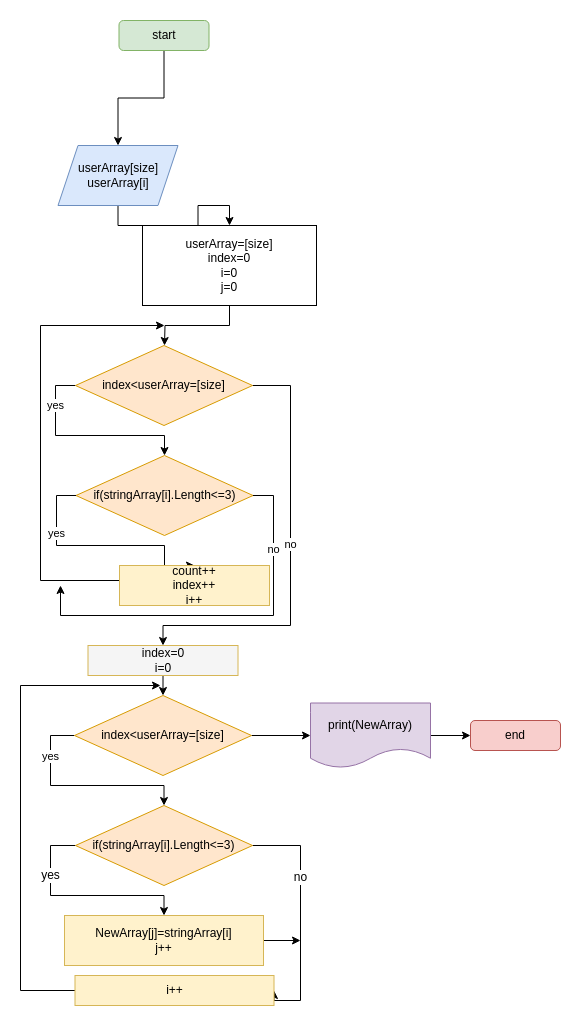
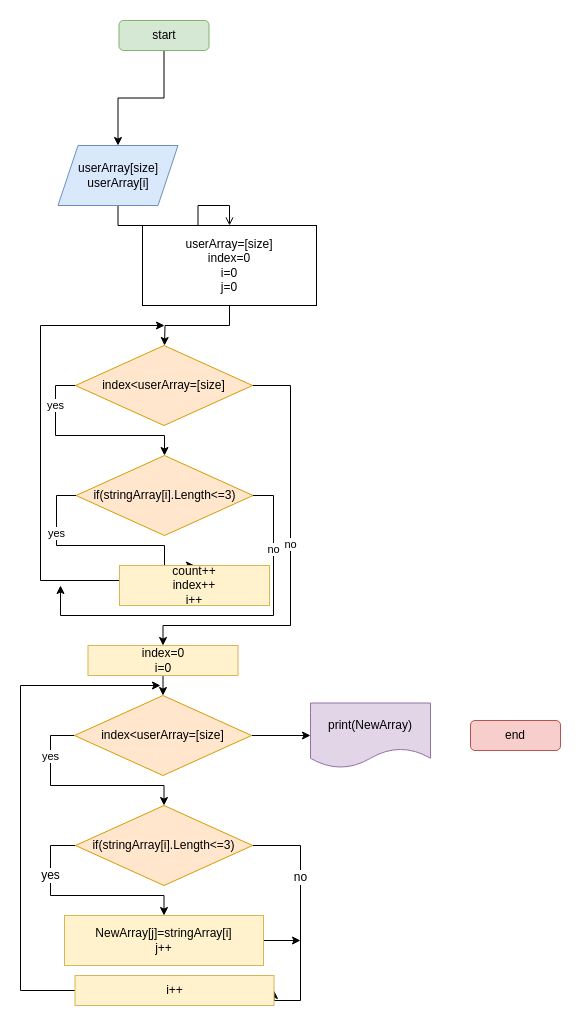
  <mxCell id="0" />
  <mxCell id="1" parent="0" />
  <mxCell id="2" style="edgeStyle=orthogonalEdgeStyle;rounded=0;orthogonalLoop=1;jettySize=auto;html=1;exitX=0.5;exitY=1;exitDx=0;exitDy=0;entryX=0.5;entryY=0;entryDx=0;entryDy=0;" parent="1" source="3" target="27" edge="1"><mxGeometry relative="1" as="geometry"><mxPoint x="164" y="130" as="targetPoint" /></mxGeometry></mxCell>
  <mxCell id="3" value="start" style="rounded=1;whiteSpace=wrap;html=1;fillColor=#d5e8d4;strokeColor=#82b366;" parent="1" vertex="1"><mxGeometry x="118.5" y="20" width="90" height="30" as="geometry" /></mxCell>
  <mxCell id="4" value="end" style="rounded=1;whiteSpace=wrap;html=1;fillColor=#f8cecc;strokeColor=#b85450;" parent="1" vertex="1"><mxGeometry x="470" y="720" width="90" height="30" as="geometry" /></mxCell>
  <mxCell id="5" style="edgeStyle=orthogonalEdgeStyle;rounded=0;orthogonalLoop=1;jettySize=auto;html=1;exitX=0.5;exitY=1;exitDx=0;exitDy=0;" parent="1" source="6" edge="1"><mxGeometry relative="1" as="geometry"><mxPoint x="164" y="345" as="targetPoint" /></mxGeometry></mxCell>
  <mxCell id="6" value="userArray=[size]&lt;br&gt;index=0&lt;br&gt;i=0&lt;br&gt;j=0" style="rounded=0;whiteSpace=wrap;html=1;" parent="1" vertex="1"><mxGeometry x="142" y="225" width="174" height="80" as="geometry" /></mxCell>
  <mxCell id="7" value="yes" style="edgeStyle=orthogonalEdgeStyle;rounded=0;orthogonalLoop=1;jettySize=auto;html=1;exitX=0;exitY=0.5;exitDx=0;exitDy=0;entryX=0.5;entryY=0;entryDx=0;entryDy=0;" parent="1" source="9" target="12" edge="1"><mxGeometry x="-0.598" relative="1" as="geometry"><Array as="points"><mxPoint x="55" y="385" /><mxPoint x="55" y="435" /><mxPoint x="164" y="435" /></Array><mxPoint as="offset" /></mxGeometry></mxCell>
  <mxCell id="8" value="no" style="edgeStyle=orthogonalEdgeStyle;rounded=0;orthogonalLoop=1;jettySize=auto;html=1;exitX=1;exitY=0.5;exitDx=0;exitDy=0;entryX=0.5;entryY=0;entryDx=0;entryDy=0;" parent="1" source="9" target="29" edge="1"><mxGeometry x="-0.072" relative="1" as="geometry"><mxPoint x="150" y="635" as="targetPoint" /><Array as="points"><mxPoint x="290" y="385" /><mxPoint x="290" y="625" /><mxPoint x="163" y="625" /><mxPoint x="163" y="645" /></Array><mxPoint as="offset" /></mxGeometry></mxCell>
  <mxCell id="9" value="index&amp;lt;userArray=[size]" style="rhombus;whiteSpace=wrap;html=1;fillColor=#ffe6cc;strokeColor=#d79b00;" parent="1" vertex="1"><mxGeometry x="75" y="345" width="177" height="80" as="geometry" /></mxCell>
  <mxCell id="10" value="yes" style="edgeStyle=orthogonalEdgeStyle;rounded=0;orthogonalLoop=1;jettySize=auto;html=1;exitX=0;exitY=0.5;exitDx=0;exitDy=0;entryX=0.5;entryY=0;entryDx=0;entryDy=0;" parent="1" source="12" target="14" edge="1"><mxGeometry x="-0.499" relative="1" as="geometry"><Array as="points"><mxPoint x="56" y="495" /><mxPoint x="56" y="545" /><mxPoint x="164" y="545" /></Array><mxPoint as="offset" /></mxGeometry></mxCell>
  <mxCell id="11" value="no" style="edgeStyle=orthogonalEdgeStyle;rounded=0;orthogonalLoop=1;jettySize=auto;html=1;exitX=1;exitY=0.5;exitDx=0;exitDy=0;" parent="1" source="12" edge="1"><mxGeometry x="-0.619" relative="1" as="geometry"><Array as="points"><mxPoint x="273" y="495" /><mxPoint x="273" y="615" /><mxPoint x="60" y="615" /></Array><mxPoint y="1" as="offset" /><mxPoint x="60" y="585" as="targetPoint" /></mxGeometry></mxCell>
  <mxCell id="12" value="if(stringArray[i].Length&amp;lt;=3)" style="rhombus;whiteSpace=wrap;html=1;fillColor=#ffe6cc;strokeColor=#d79b00;" parent="1" vertex="1"><mxGeometry x="75.5" y="455" width="177" height="80" as="geometry" /></mxCell>
  <mxCell id="13" style="edgeStyle=orthogonalEdgeStyle;rounded=0;orthogonalLoop=1;jettySize=auto;html=1;exitX=0;exitY=0.5;exitDx=0;exitDy=0;" parent="1" source="14" edge="1"><mxGeometry relative="1" as="geometry"><mxPoint x="164" y="325" as="targetPoint" /><Array as="points"><mxPoint x="40" y="580" /><mxPoint x="40" y="325" /></Array></mxGeometry></mxCell>
  <mxCell id="14" value="count++&lt;br&gt;index++&lt;br&gt;i++" style="rounded=0;whiteSpace=wrap;html=1;fillColor=#fff2cc;strokeColor=#d6b656;" parent="1" vertex="1"><mxGeometry x="119" y="565" width="150" height="40" as="geometry" /></mxCell>
- <mxCell id="15" style="edgeStyle=orthogonalEdgeStyle;rounded=0;orthogonalLoop=1;jettySize=auto;html=1;exitX=1;exitY=0.5;exitDx=0;exitDy=0;entryX=0;entryY=0.5;entryDx=0;entryDy=0;" parent="1" source="16" target="4" edge="1"><mxGeometry relative="1" as="geometry" /></mxCell>
  <mxCell id="16" value="print(NewArray)" style="shape=document;whiteSpace=wrap;html=1;boundedLbl=1;fillColor=#e1d5e7;strokeColor=#9673a6;" parent="1" vertex="1"><mxGeometry x="310" y="702.5" width="120" height="65" as="geometry" /></mxCell>
  <mxCell id="17" style="edgeStyle=orthogonalEdgeStyle;rounded=0;orthogonalLoop=1;jettySize=auto;html=1;exitX=1;exitY=0.5;exitDx=0;exitDy=0;fontSize=12;fontColor=#000000;" edge="1" parent="1" source="18"><mxGeometry relative="1" as="geometry"><mxPoint x="300" y="940" as="targetPoint" /></mxGeometry></mxCell>
  <mxCell id="18" value="NewArray[j]=stringArray[i]&lt;br&gt;j++" style="rounded=0;whiteSpace=wrap;html=1;fillColor=#fff2cc;strokeColor=#d6b656;" parent="1" vertex="1"><mxGeometry x="64" y="915" width="199" height="50" as="geometry" /></mxCell>
  <mxCell id="19" value="yes" style="edgeStyle=orthogonalEdgeStyle;rounded=0;orthogonalLoop=1;jettySize=auto;html=1;exitX=0;exitY=0.5;exitDx=0;exitDy=0;entryX=0.5;entryY=0;entryDx=0;entryDy=0;" edge="1" parent="1" source="21" target="25"><mxGeometry x="-0.565" relative="1" as="geometry"><mxPoint x="164" y="805" as="targetPoint" /><Array as="points"><mxPoint x="50" y="735" /><mxPoint x="50" y="785" /><mxPoint x="164" y="785" /></Array><mxPoint as="offset" /></mxGeometry></mxCell>
  <mxCell id="20" style="edgeStyle=orthogonalEdgeStyle;rounded=0;orthogonalLoop=1;jettySize=auto;html=1;exitX=1;exitY=0.5;exitDx=0;exitDy=0;" edge="1" parent="1" source="21"><mxGeometry relative="1" as="geometry"><mxPoint x="310" y="735" as="targetPoint" /></mxGeometry></mxCell>
  <mxCell id="21" value="index&amp;lt;userArray=[size]" style="rhombus;whiteSpace=wrap;html=1;fillColor=#ffe6cc;strokeColor=#d79b00;" vertex="1" parent="1"><mxGeometry x="74" y="695" width="177" height="80" as="geometry" /></mxCell>
  <mxCell id="22" value="yes" style="edgeStyle=orthogonalEdgeStyle;rounded=0;orthogonalLoop=1;jettySize=auto;html=1;exitX=0;exitY=0.5;exitDx=0;exitDy=0;entryX=0.5;entryY=0;entryDx=0;entryDy=0;fontSize=12;fontColor=#000000;" edge="1" parent="1" source="25" target="18"><mxGeometry x="-0.472" relative="1" as="geometry"><Array as="points"><mxPoint x="50" y="845" /><mxPoint x="50" y="895" /><mxPoint x="163" y="895" /></Array><mxPoint as="offset" /></mxGeometry></mxCell>
  <mxCell id="23" value="no" style="edgeStyle=orthogonalEdgeStyle;rounded=0;orthogonalLoop=1;jettySize=auto;html=1;exitX=1;exitY=0.5;exitDx=0;exitDy=0;fontSize=12;fontColor=#000000;startArrow=none;" edge="1" parent="1" source="30"><mxGeometry x="-0.774" relative="1" as="geometry"><mxPoint x="160" y="685" as="targetPoint" /><Array as="points"><mxPoint x="20" y="685" /></Array><mxPoint as="offset" /></mxGeometry></mxCell>
  <mxCell id="24" value="no" style="edgeStyle=orthogonalEdgeStyle;rounded=0;orthogonalLoop=1;jettySize=auto;html=1;exitX=1;exitY=0.5;exitDx=0;exitDy=0;entryX=1;entryY=0.5;entryDx=0;entryDy=0;fontSize=12;fontColor=#000000;" edge="1" parent="1" source="25" target="30"><mxGeometry x="-0.34" relative="1" as="geometry"><Array as="points"><mxPoint x="300" y="845" /><mxPoint x="300" y="1000" /></Array><mxPoint y="1" as="offset" /></mxGeometry></mxCell>
  <mxCell id="25" value="if(stringArray[i].Length&amp;lt;=3)" style="rhombus;whiteSpace=wrap;html=1;fillColor=#ffe6cc;strokeColor=#d79b00;" vertex="1" parent="1"><mxGeometry x="75" y="805" width="177" height="80" as="geometry" /></mxCell>
- <mxCell id="26" style="edgeStyle=orthogonalEdgeStyle;rounded=0;orthogonalLoop=1;jettySize=auto;html=1;exitX=0.5;exitY=1;exitDx=0;exitDy=0;entryX=0.5;entryY=0;entryDx=0;entryDy=0;fontSize=12;fontColor=#000000;" edge="1" parent="1" source="27" target="6"><mxGeometry relative="1" as="geometry" /></mxCell>
+ <mxCell id="26" style="edgeStyle=orthogonalEdgeStyle;rounded=0;orthogonalLoop=1;jettySize=auto;html=1;exitX=0.5;exitY=1;exitDx=0;exitDy=0;entryX=0.5;entryY=0;entryDx=0;entryDy=0;fontSize=12;fontColor=#000000;endArrow=open;" edge="1" parent="1" source="27" target="6"><mxGeometry relative="1" as="geometry" /></mxCell>
  <mxCell id="27" value="userArray[size]&lt;br&gt;userArray[i]" style="shape=parallelogram;perimeter=parallelogramPerimeter;whiteSpace=wrap;html=1;fixedSize=1;labelBackgroundColor=none;fontSize=12;fillColor=#dae8fc;strokeColor=#6c8ebf;" vertex="1" parent="1"><mxGeometry x="57.5" y="145" width="120" height="60" as="geometry" /></mxCell>
  <mxCell id="28" style="edgeStyle=orthogonalEdgeStyle;rounded=0;orthogonalLoop=1;jettySize=auto;html=1;exitX=0.5;exitY=1;exitDx=0;exitDy=0;entryX=0.5;entryY=0;entryDx=0;entryDy=0;fontSize=12;fontColor=#000000;" edge="1" parent="1" source="29" target="21"><mxGeometry relative="1" as="geometry" /></mxCell>
- <mxCell id="29" value="index=0&lt;br&gt;i=0" style="rounded=0;whiteSpace=wrap;html=1;fillColor=#f5f5f5;strokeColor=#d6b656;" vertex="1" parent="1"><mxGeometry x="87.5" y="645" width="150" height="30" as="geometry" /></mxCell>
+ <mxCell id="29" value="index=0&lt;br&gt;i=0" style="rounded=0;whiteSpace=wrap;html=1;fillColor=#fff2cc;strokeColor=#d6b656;" vertex="1" parent="1"><mxGeometry x="87.5" y="645" width="150" height="30" as="geometry" /></mxCell>
  <mxCell id="30" value="i++" style="rounded=0;whiteSpace=wrap;html=1;fillColor=#fff2cc;strokeColor=#d6b656;" vertex="1" parent="1"><mxGeometry x="74.5" y="975" width="199" height="30" as="geometry" /></mxCell>
